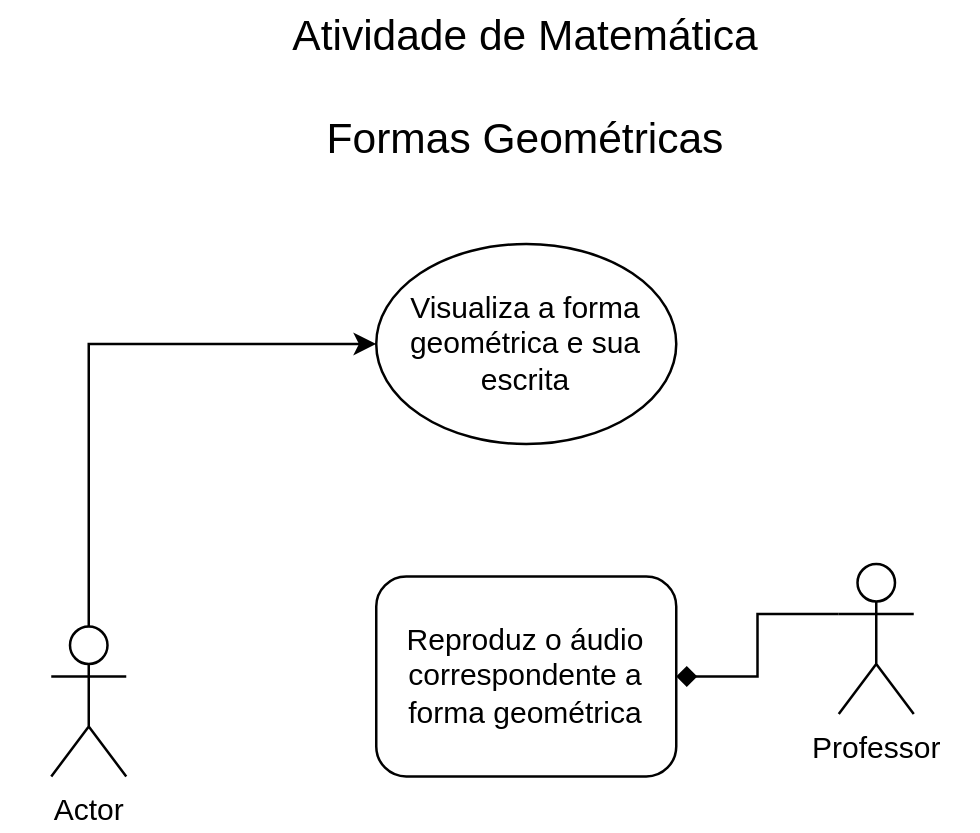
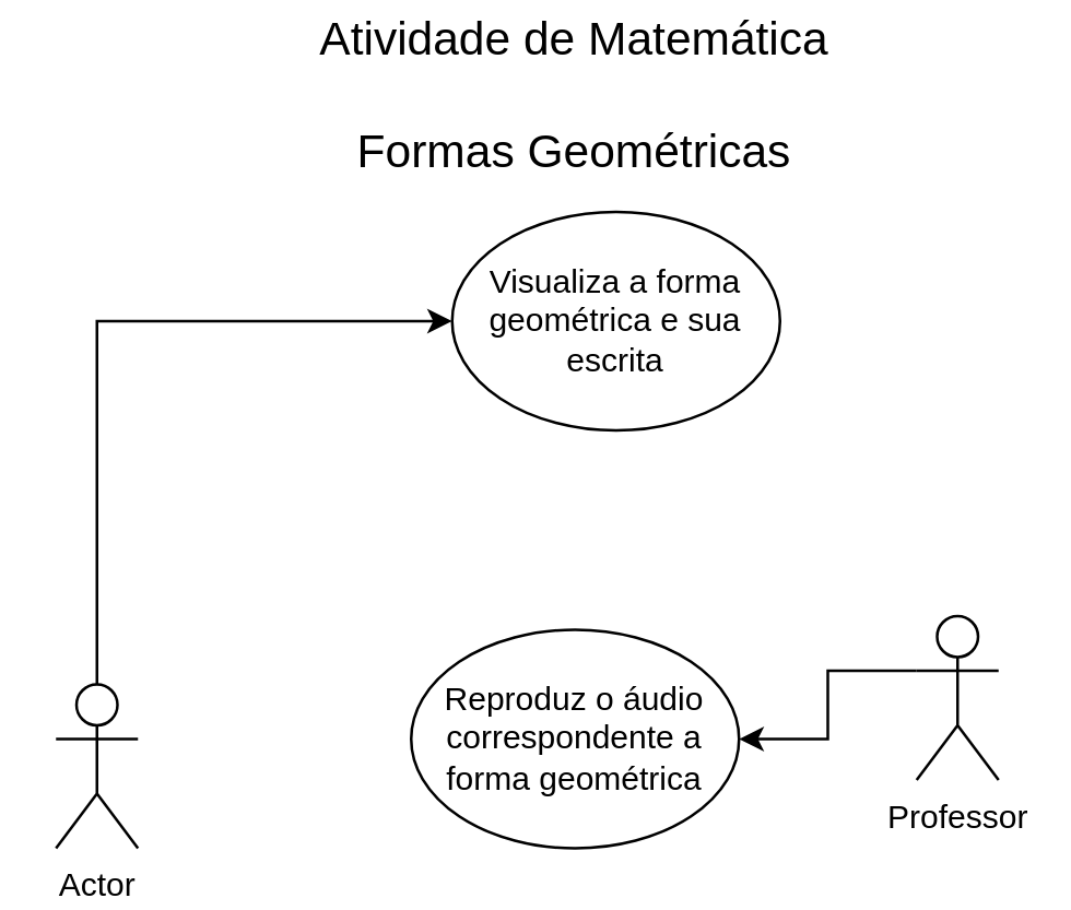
  <mxCell id="0" />
  <mxCell id="1" parent="0" />
  <mxCell id="2" style="edgeStyle=orthogonalEdgeStyle;rounded=0;orthogonalLoop=1;jettySize=auto;html=1;entryX=0;entryY=0.5;entryDx=0;entryDy=0;exitX=0.5;exitY=0;exitDx=0;exitDy=0;exitPerimeter=0;" edge="1" parent="1" source="3" target="4"><mxGeometry relative="1" as="geometry"><mxPoint x="-70" y="210.2" as="sourcePoint" /><mxPoint x="62.64" y="80" as="targetPoint" /></mxGeometry></mxCell>
  <mxCell id="3" value="Actor" style="shape=umlActor;verticalLabelPosition=bottom;verticalAlign=top;html=1;outlineConnect=0;" vertex="1" parent="1"><mxGeometry x="20" y="250" width="30" height="60" as="geometry" /></mxCell>
- <mxCell id="4" value="Visualiza a forma geométrica e sua escrita" style="ellipse;whiteSpace=wrap;html=1;" vertex="1" parent="1"><mxGeometry x="150" y="97" width="120" height="80" as="geometry" /></mxCell>
+ <mxCell id="4" value="Visualiza a forma geométrica e sua escrita" style="ellipse;whiteSpace=wrap;html=1;" vertex="1" parent="1"><mxGeometry x="165" y="77" width="120" height="80" as="geometry" /></mxCell>
  <mxCell id="5" value="&lt;font style=&quot;font-size: 17px;&quot;&gt;Atividade de Matemática&lt;br&gt;&lt;br&gt;Formas Geométricas&lt;br&gt;&lt;/font&gt;" style="text;html=1;strokeColor=none;fillColor=none;align=center;verticalAlign=middle;whiteSpace=wrap;rounded=0;fontSize=16;" vertex="1" parent="1"><mxGeometry x="50" y="20" width="320" height="30" as="geometry" /></mxCell>
- <mxCell id="6" style="edgeStyle=orthogonalEdgeStyle;rounded=0;orthogonalLoop=1;jettySize=auto;html=1;exitX=0;exitY=0.333;exitDx=0;exitDy=0;exitPerimeter=0;endArrow=diamond;" edge="1" parent="1" source="7" target="8"><mxGeometry relative="1" as="geometry" /></mxCell>
+ <mxCell id="6" style="edgeStyle=orthogonalEdgeStyle;rounded=0;orthogonalLoop=1;jettySize=auto;html=1;exitX=0;exitY=0.333;exitDx=0;exitDy=0;exitPerimeter=0;" edge="1" parent="1" source="7" target="8"><mxGeometry relative="1" as="geometry" /></mxCell>
  <mxCell id="7" value="Professor" style="shape=umlActor;verticalLabelPosition=bottom;verticalAlign=top;html=1;outlineConnect=0;" vertex="1" parent="1"><mxGeometry x="335" y="225" width="30" height="60" as="geometry" /></mxCell>
- <mxCell id="8" value="Reproduz o áudio correspondente a forma geométrica" style="whiteSpace=wrap;html=1;rounded=1;" vertex="1" parent="1"><mxGeometry x="150" y="230" width="120" height="80" as="geometry" /></mxCell>
+ <mxCell id="8" value="Reproduz o áudio correspondente a forma geométrica" style="ellipse;whiteSpace=wrap;html=1;" vertex="1" parent="1"><mxGeometry x="150" y="230" width="120" height="80" as="geometry" /></mxCell>
